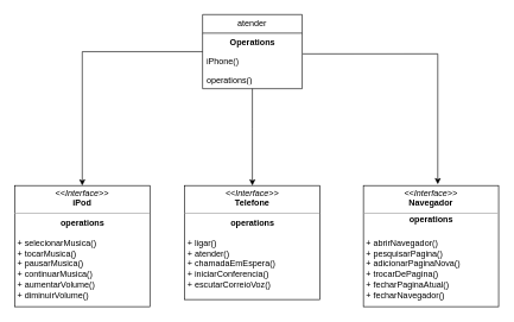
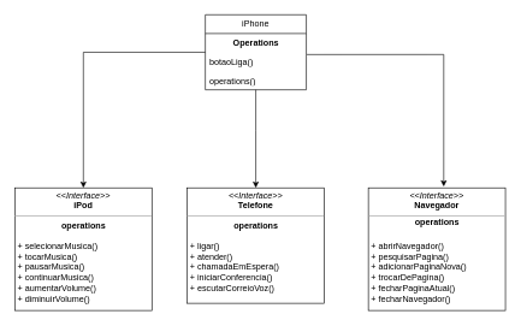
  <mxCell id="0" />
  <mxCell id="1" parent="0" />
  <mxCell id="2" style="edgeStyle=orthogonalEdgeStyle;rounded=0;orthogonalLoop=1;jettySize=auto;html=1;entryX=0.5;entryY=0;entryDx=0;entryDy=0;" edge="1" parent="1" source="3" target="7"><mxGeometry relative="1" as="geometry" /></mxCell>
- <mxCell id="3" value="atender" style="swimlane;fontStyle=0;childLayout=stackLayout;horizontal=1;startSize=26;fillColor=none;horizontalStack=0;resizeParent=1;resizeParentMax=0;resizeLast=0;collapsible=1;marginBottom=0;whiteSpace=wrap;html=1;" vertex="1" parent="1"><mxGeometry x="284" y="20" width="140" height="104" as="geometry" /></mxCell>
+ <mxCell id="3" value="iPhone" style="swimlane;fontStyle=0;childLayout=stackLayout;horizontal=1;startSize=26;fillColor=none;horizontalStack=0;resizeParent=1;resizeParentMax=0;resizeLast=0;collapsible=1;marginBottom=0;whiteSpace=wrap;html=1;" vertex="1" parent="1"><mxGeometry x="284" y="20" width="140" height="104" as="geometry" /></mxCell>
  <mxCell id="4" value="Operations" style="text;align=center;fontStyle=1;verticalAlign=middle;spacingLeft=3;spacingRight=3;strokeColor=none;rotatable=0;points=[[0,0.5],[1,0.5]];portConstraint=eastwest;html=1;" vertex="1" parent="3"><mxGeometry y="26" width="140" height="26" as="geometry" /></mxCell>
- <mxCell id="5" value="iPhone()" style="text;strokeColor=none;fillColor=none;align=left;verticalAlign=top;spacingLeft=4;spacingRight=4;overflow=hidden;rotatable=0;points=[[0,0.5],[1,0.5]];portConstraint=eastwest;whiteSpace=wrap;html=1;" vertex="1" parent="3"><mxGeometry y="52" width="140" height="26" as="geometry" /></mxCell>
+ <mxCell id="5" value="botaoLiga()" style="text;strokeColor=none;fillColor=none;align=left;verticalAlign=top;spacingLeft=4;spacingRight=4;overflow=hidden;rotatable=0;points=[[0,0.5],[1,0.5]];portConstraint=eastwest;whiteSpace=wrap;html=1;" vertex="1" parent="3"><mxGeometry y="52" width="140" height="26" as="geometry" /></mxCell>
  <mxCell id="6" value="operations()" style="text;strokeColor=none;fillColor=none;align=left;verticalAlign=top;spacingLeft=4;spacingRight=4;overflow=hidden;rotatable=0;points=[[0,0.5],[1,0.5]];portConstraint=eastwest;whiteSpace=wrap;html=1;" vertex="1" parent="3"><mxGeometry y="78" width="140" height="26" as="geometry" /></mxCell>
  <mxCell id="7" value="&lt;p style=&quot;margin:0px;margin-top:4px;text-align:center;&quot;&gt;&lt;i&gt;&amp;lt;&amp;lt;Interface&amp;gt;&amp;gt;&lt;/i&gt;&lt;br&gt;&lt;b&gt;iPod&lt;/b&gt;&lt;/p&gt;&lt;hr size=&quot;1&quot;&gt;&lt;p style=&quot;margin:0px;margin-left:4px;&quot;&gt;&lt;br&gt;&lt;/p&gt;&lt;p style=&quot;margin:0px;margin-left:4px;&quot;&gt;&lt;br&gt;&lt;/p&gt;&lt;p style=&quot;margin:0px;margin-left:4px;&quot;&gt;+ selecionarMusica()&lt;br&gt;&lt;/p&gt;&lt;p style=&quot;margin:0px;margin-left:4px;&quot;&gt;+ tocarMusica()&lt;br&gt;&lt;/p&gt;&lt;p style=&quot;margin:0px;margin-left:4px;&quot;&gt;+ pausarMusica()&lt;br&gt;&lt;/p&gt;&lt;p style=&quot;margin:0px;margin-left:4px;&quot;&gt;+ continuarMusica()&lt;br&gt;&lt;/p&gt;&lt;p style=&quot;margin:0px;margin-left:4px;&quot;&gt;+ aumentarVolume()&lt;br&gt;&lt;/p&gt;&lt;p style=&quot;margin:0px;margin-left:4px;&quot;&gt;+ diminuirVolume()&lt;br&gt;&lt;/p&gt;" style="verticalAlign=top;align=left;overflow=fill;fontSize=12;fontFamily=Helvetica;html=1;whiteSpace=wrap;" vertex="1" parent="1"><mxGeometry x="20" y="260" width="190" height="170" as="geometry" /></mxCell>
  <mxCell id="8" value="operations" style="text;align=center;fontStyle=1;verticalAlign=middle;spacingLeft=3;spacingRight=3;strokeColor=none;rotatable=0;points=[[0,0.5],[1,0.5]];portConstraint=eastwest;html=1;" vertex="1" parent="1"><mxGeometry x="75" y="300" width="80" height="26" as="geometry" /></mxCell>
  <mxCell id="9" value="&lt;p style=&quot;margin:0px;margin-top:4px;text-align:center;&quot;&gt;&lt;i&gt;&amp;lt;&amp;lt;Interface&amp;gt;&amp;gt;&lt;/i&gt;&lt;br&gt;&lt;b&gt;Telefone&lt;/b&gt;&lt;/p&gt;&lt;hr size=&quot;1&quot;&gt;&lt;p style=&quot;margin:0px;margin-left:4px;&quot;&gt;&lt;br&gt;&lt;/p&gt;&lt;p style=&quot;margin:0px;margin-left:4px;&quot;&gt;&lt;br&gt;&lt;/p&gt;&lt;p style=&quot;margin:0px;margin-left:4px;&quot;&gt;+ ligar()&lt;br&gt;&lt;/p&gt;&lt;p style=&quot;margin:0px;margin-left:4px;&quot;&gt;+ atender()&lt;br&gt;&lt;/p&gt;&lt;p style=&quot;margin:0px;margin-left:4px;&quot;&gt;+ chamadaEmEspera()&lt;br&gt;&lt;/p&gt;&lt;p style=&quot;margin:0px;margin-left:4px;&quot;&gt;+ iniciarConferencia()&lt;br&gt;&lt;/p&gt;&lt;p style=&quot;margin:0px;margin-left:4px;&quot;&gt;+ escutarCorreioVoz()&lt;/p&gt;" style="verticalAlign=top;align=left;overflow=fill;fontSize=12;fontFamily=Helvetica;html=1;whiteSpace=wrap;" vertex="1" parent="1"><mxGeometry x="259" y="260" width="190" height="160" as="geometry" /></mxCell>
  <mxCell id="10" value="operations" style="text;align=center;fontStyle=1;verticalAlign=middle;spacingLeft=3;spacingRight=3;strokeColor=none;rotatable=0;points=[[0,0.5],[1,0.5]];portConstraint=eastwest;html=1;" vertex="1" parent="1"><mxGeometry x="314" y="300" width="80" height="26" as="geometry" /></mxCell>
  <mxCell id="11" value="&lt;p style=&quot;margin:0px;margin-top:4px;text-align:center;&quot;&gt;&lt;i&gt;&amp;lt;&amp;lt;Interface&amp;gt;&amp;gt;&lt;/i&gt;&lt;br&gt;&lt;b&gt;Navegador&lt;/b&gt;&lt;/p&gt;&lt;hr size=&quot;1&quot;&gt;&lt;p style=&quot;margin:0px;margin-left:4px;&quot;&gt;&lt;br&gt;&lt;/p&gt;&lt;p style=&quot;margin:0px;margin-left:4px;&quot;&gt;&lt;br&gt;&lt;/p&gt;&lt;p style=&quot;margin:0px;margin-left:4px;&quot;&gt;+ abrirNavegador()&lt;br&gt;&lt;/p&gt;&lt;p style=&quot;margin:0px;margin-left:4px;&quot;&gt;+ pesquisarPagina()&lt;br&gt;&lt;/p&gt;&lt;p style=&quot;margin:0px;margin-left:4px;&quot;&gt;+ adicionarPaginaNova()&lt;br&gt;&lt;/p&gt;&lt;p style=&quot;margin:0px;margin-left:4px;&quot;&gt;+ trocarDePagina()&lt;br&gt;&lt;/p&gt;&lt;p style=&quot;margin:0px;margin-left:4px;&quot;&gt;+ fecharPaginaAtual()&lt;br&gt;&lt;/p&gt;&lt;p style=&quot;margin:0px;margin-left:4px;&quot;&gt;+ fecharNavegador()&lt;br&gt;&lt;/p&gt;" style="verticalAlign=top;align=left;overflow=fill;fontSize=12;fontFamily=Helvetica;html=1;whiteSpace=wrap;" vertex="1" parent="1"><mxGeometry x="510" y="260" width="190" height="170" as="geometry" /></mxCell>
  <mxCell id="12" value="operations" style="text;align=center;fontStyle=1;verticalAlign=middle;spacingLeft=3;spacingRight=3;strokeColor=none;rotatable=0;points=[[0,0.5],[1,0.5]];portConstraint=eastwest;html=1;" vertex="1" parent="1"><mxGeometry x="565" y="295" width="80" height="26" as="geometry" /></mxCell>
  <mxCell id="13" style="edgeStyle=orthogonalEdgeStyle;rounded=0;orthogonalLoop=1;jettySize=auto;html=1;entryX=0.5;entryY=0;entryDx=0;entryDy=0;" edge="1" parent="1" source="6" target="9"><mxGeometry relative="1" as="geometry"><mxPoint x="350" y="130" as="sourcePoint" /><mxPoint x="125" y="270" as="targetPoint" /><Array as="points"><mxPoint x="354" y="180" /><mxPoint x="354" y="180" /></Array></mxGeometry></mxCell>
  <mxCell id="14" style="edgeStyle=orthogonalEdgeStyle;rounded=0;orthogonalLoop=1;jettySize=auto;html=1;entryX=0.55;entryY=-0.011;entryDx=0;entryDy=0;entryPerimeter=0;exitX=1.006;exitY=0.121;exitDx=0;exitDy=0;exitPerimeter=0;" edge="1" parent="1" source="5" target="11"><mxGeometry relative="1" as="geometry"><mxPoint x="430" y="75" as="sourcePoint" /><mxPoint x="125" y="270" as="targetPoint" /></mxGeometry></mxCell>
